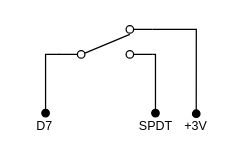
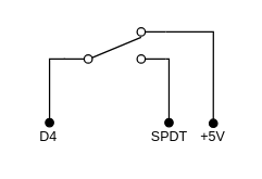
  <mxCell id="0" />
  <mxCell id="1" parent="0" />
  <mxCell id="2" style="edgeStyle=orthogonalEdgeStyle;rounded=0;orthogonalLoop=1;jettySize=auto;html=1;exitX=1;exitY=0.115;exitDx=0;exitDy=0;exitPerimeter=0;entryX=0.522;entryY=0.025;entryDx=0;entryDy=0;entryPerimeter=0;fontSize=10;endArrow=oval;endFill=1;" parent="1" target="3" edge="1" source="8"><mxGeometry relative="1" as="geometry"><mxPoint x="146" y="55.96" as="sourcePoint" /><Array as="points"><mxPoint x="157" y="23" /></Array></mxGeometry></mxCell>
- <mxCell id="3" value="+3V" style="text;html=1;align=center;verticalAlign=middle;resizable=0;points=[];autosize=1;fontSize=10;" parent="1" vertex="1"><mxGeometry x="141" y="90" width="30" height="20" as="geometry" /></mxCell>
+ <mxCell id="3" value="+5V" style="text;html=1;align=center;verticalAlign=middle;resizable=0;points=[];autosize=1;fontSize=10;" parent="1" vertex="1"><mxGeometry x="141" y="90" width="30" height="20" as="geometry" /></mxCell>
  <mxCell id="4" value="SPDT" style="text;html=1;align=center;verticalAlign=middle;resizable=0;points=[];autosize=1;fontSize=10;" parent="1" vertex="1"><mxGeometry x="104" y="90" width="40" height="20" as="geometry" /></mxCell>
- <mxCell id="5" value="D7" style="text;html=1;align=center;verticalAlign=middle;resizable=0;points=[];autosize=1;fontSize=10;" parent="1" vertex="1"><mxGeometry x="20" y="90" width="30" height="20" as="geometry" /></mxCell>
+ <mxCell id="5" value="D4" style="text;html=1;align=center;verticalAlign=middle;resizable=0;points=[];autosize=1;fontSize=10;" parent="1" vertex="1"><mxGeometry x="20" y="90" width="30" height="20" as="geometry" /></mxCell>
  <mxCell id="6" style="edgeStyle=orthogonalEdgeStyle;rounded=0;orthogonalLoop=1;jettySize=auto;html=1;exitX=0;exitY=0.885;exitDx=0;exitDy=0;exitPerimeter=0;endArrow=oval;endFill=1;" edge="1" parent="1"><mxGeometry relative="1" as="geometry"><mxPoint x="47.5" y="43.01" as="sourcePoint" /><mxPoint x="36" y="90" as="targetPoint" /><Array as="points"><mxPoint x="36" y="43" /></Array></mxGeometry></mxCell>
  <mxCell id="7" style="edgeStyle=orthogonalEdgeStyle;rounded=0;orthogonalLoop=1;jettySize=auto;html=1;endArrow=oval;endFill=1;exitX=1;exitY=0.885;exitDx=0;exitDy=0;exitPerimeter=0;" edge="1" parent="1" source="8"><mxGeometry relative="1" as="geometry"><mxPoint x="124" y="43" as="sourcePoint" /><mxPoint x="124" y="90" as="targetPoint" /><Array as="points"><mxPoint x="124" y="43" /></Array></mxGeometry></mxCell>
  <mxCell id="8" value="" style="pointerEvents=1;verticalLabelPosition=bottom;shadow=0;dashed=0;align=center;html=1;verticalAlign=top;shape=mxgraph.electrical.electro-mechanical.2-way_switch;" vertex="1" parent="1"><mxGeometry x="46.5" y="20" width="75" height="26" as="geometry" /></mxCell>
